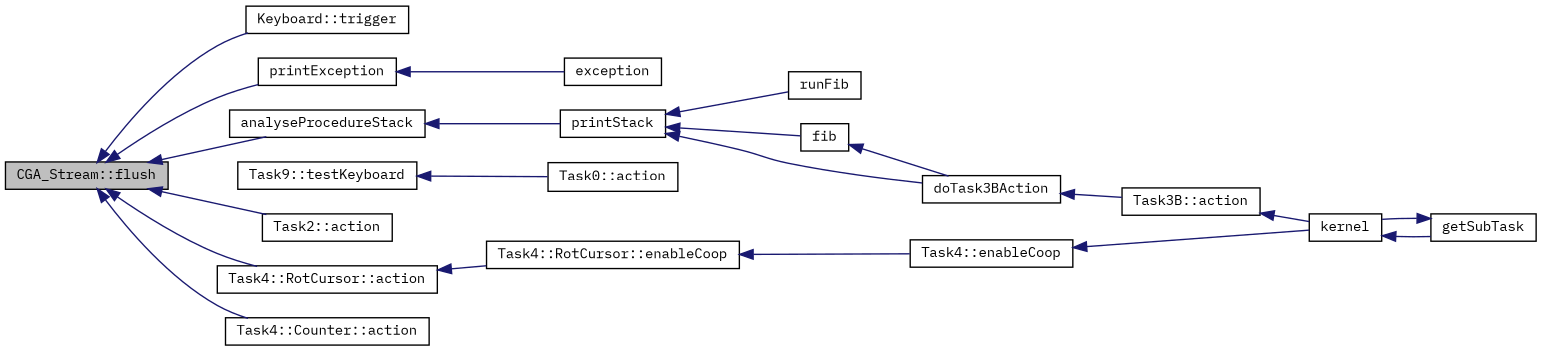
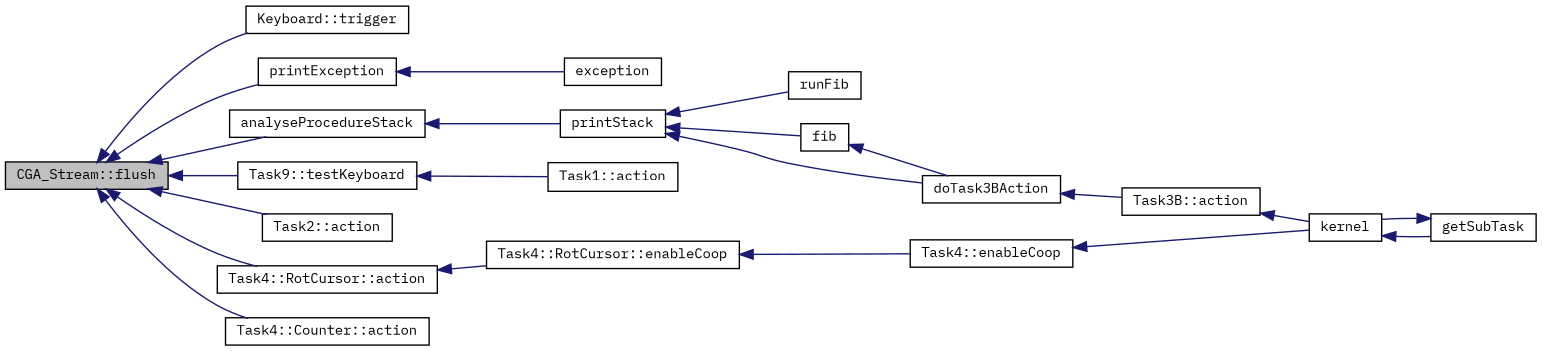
  digraph {
    fontname="IBM Plex Mono"
    rankdir=LR
    node [color=black fontname="IBM Plex Mono" fontsize=10 shape=record]
    edge [color=midnightblue dir=back fontname="IBM Plex Mono" fontsize=10 labelfontname=Helvetica labelfontsize=10 style=solid]
    n1 [fillcolor=grey75 fontcolor=black height=0.2 label="CGA_Stream::flush" style=filled width=0.4]
    n2 [height=0.2 label="Keyboard::trigger" width=0.4]
    n3 [height=0.2 label=printException width=0.4]
    n4 [height=0.2 label=analyseProcedureStack width=0.4]
    n5 [height=0.2 label="Task9::testKeyboard" width=0.4]
    n6 [height=0.2 label="Task2::action" width=0.4]
    n7 [height=0.2 label="Task4::RotCursor::action" width=0.4]
    n8 [height=0.2 label="Task4::Counter::action" width=0.4]
    n9 [height=0.2 label=exception width=0.4]
    n10 [height=0.2 label=printStack width=0.4]
-   n11 [height=0.2 label="Task0::action" width=0.4]
+   n11 [height=0.2 label="Task1::action" width=0.4]
    n12 [height=0.2 label="Task4::RotCursor::enableCoop" width=0.4]
    n13 [height=0.2 label=runFib width=0.4]
    n14 [height=0.2 label=fib width=0.4]
    n15 [height=0.2 label=doTask3BAction width=0.4]
    n16 [height=0.2 label="Task3B::action" width=0.4]
    n17 [height=0.2 label=kernel width=0.4]
    n18 [height=0.2 label=getSubTask width=0.4]
    n19 [height=0.2 label="Task4::enableCoop" width=0.4]
    n1 -> n2
    n1 -> n3
    n1 -> n4
+   n1 -> n5
    n1 -> n6
    n1 -> n7
    n1 -> n8
    n3 -> n9
    n4 -> n10
    n5 -> n11
    n7 -> n12
    n10 -> n13
    n10 -> n14
    n10 -> n15
    n12 -> n19
    n14 -> n15
    n15 -> n16
    n16 -> n17
    n17 -> n18
    n18 -> n17
    n19 -> n17
  }
